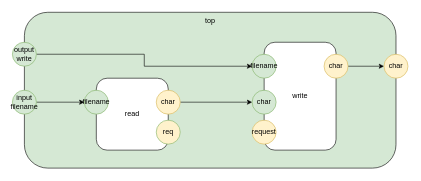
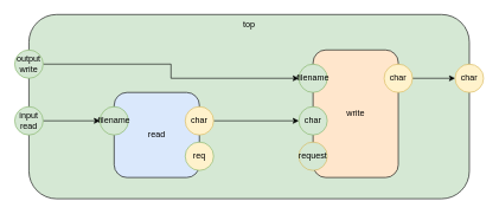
  <mxCell id="0" />
  <mxCell id="1" parent="0" />
  <mxCell id="2" value="top" style="rounded=1;whiteSpace=wrap;html=1;horizontal=1;verticalAlign=top;fillColor=#d5e8d4;" parent="1" vertex="1"><mxGeometry x="40" y="20" width="620" height="260" as="geometry" /></mxCell>
- <mxCell id="3" value="write" style="rounded=1;whiteSpace=wrap;html=1;" parent="1" vertex="1"><mxGeometry x="440" y="70" width="120" height="180" as="geometry" /></mxCell>
- <mxCell id="4" value="read" style="rounded=1;whiteSpace=wrap;html=1;" parent="1" vertex="1"><mxGeometry x="160" y="130" width="120" height="120" as="geometry" /></mxCell>
+ <mxCell id="3" value="write" style="rounded=1;whiteSpace=wrap;html=1;fillColor=#ffe6cc;" parent="1" vertex="1"><mxGeometry x="440" y="70" width="120" height="180" as="geometry" /></mxCell>
+ <mxCell id="4" value="read" style="rounded=1;whiteSpace=wrap;html=1;fillColor=#dae8fc;" parent="1" vertex="1"><mxGeometry x="160" y="130" width="120" height="120" as="geometry" /></mxCell>
  <mxCell id="5" value="filename" style="ellipse;whiteSpace=wrap;html=1;aspect=fixed;fillColor=#d5e8d4;strokeColor=#82b366;" parent="1" vertex="1"><mxGeometry x="420" y="90" width="40" height="40" as="geometry" /></mxCell>
  <mxCell id="6" style="edgeStyle=orthogonalEdgeStyle;rounded=0;orthogonalLoop=1;jettySize=auto;html=1;exitX=1;exitY=0.5;exitDx=0;exitDy=0;" parent="1" source="7" target="8" edge="1"><mxGeometry relative="1" as="geometry" /></mxCell>
  <mxCell id="7" value="char" style="ellipse;whiteSpace=wrap;html=1;aspect=fixed;fillColor=#fff2cc;strokeColor=#d6b656;" parent="1" vertex="1"><mxGeometry x="260" y="150" width="40" height="40" as="geometry" /></mxCell>
  <mxCell id="8" value="char" style="ellipse;whiteSpace=wrap;html=1;aspect=fixed;fillColor=#d5e8d4;strokeColor=#82b366;" parent="1" vertex="1"><mxGeometry x="420" y="150" width="40" height="40" as="geometry" /></mxCell>
  <mxCell id="9" value="filename" style="ellipse;whiteSpace=wrap;html=1;aspect=fixed;fillColor=#d5e8d4;strokeColor=#82b366;" parent="1" vertex="1"><mxGeometry x="140" y="150" width="40" height="40" as="geometry" /></mxCell>
  <mxCell id="10" style="edgeStyle=orthogonalEdgeStyle;rounded=0;orthogonalLoop=1;jettySize=auto;html=1;exitX=1;exitY=0.5;exitDx=0;exitDy=0;entryX=0;entryY=0.5;entryDx=0;entryDy=0;" parent="1" source="11" target="9" edge="1"><mxGeometry relative="1" as="geometry" /></mxCell>
- <mxCell id="11" value="input filename" style="ellipse;whiteSpace=wrap;html=1;aspect=fixed;fillColor=#d5e8d4;strokeColor=#82b366;" parent="1" vertex="1"><mxGeometry x="20" y="150" width="40" height="40" as="geometry" /></mxCell>
+ <mxCell id="11" value="input read" style="ellipse;whiteSpace=wrap;html=1;aspect=fixed;fillColor=#d5e8d4;strokeColor=#82b366;" parent="1" vertex="1"><mxGeometry x="20" y="150" width="40" height="40" as="geometry" /></mxCell>
  <mxCell id="12" style="edgeStyle=orthogonalEdgeStyle;rounded=0;orthogonalLoop=1;jettySize=auto;html=1;exitX=1;exitY=0.5;exitDx=0;exitDy=0;entryX=0;entryY=0.5;entryDx=0;entryDy=0;" parent="1" source="13" target="5" edge="1"><mxGeometry relative="1" as="geometry" /></mxCell>
  <mxCell id="13" value="output write" style="ellipse;whiteSpace=wrap;html=1;aspect=fixed;fillColor=#d5e8d4;strokeColor=#82b366;" parent="1" vertex="1"><mxGeometry x="20" y="70" width="40" height="40" as="geometry" /></mxCell>
- <mxCell id="14" value="request" style="ellipse;whiteSpace=wrap;html=1;aspect=fixed;fillColor=#fff2cc;strokeColor=#d6b656;" parent="1" vertex="1"><mxGeometry x="420" y="200" width="40" height="40" as="geometry" /></mxCell>
+ <mxCell id="14" value="request" style="ellipse;whiteSpace=wrap;html=1;aspect=fixed;fillColor=#d5e8d4;strokeColor=#d6b656;" parent="1" vertex="1"><mxGeometry x="420" y="200" width="40" height="40" as="geometry" /></mxCell>
  <mxCell id="15" value="req" style="ellipse;whiteSpace=wrap;html=1;aspect=fixed;fillColor=#fff2cc;strokeColor=#82b366;" parent="1" vertex="1"><mxGeometry x="260" y="200" width="40" height="40" as="geometry" /></mxCell>
  <mxCell id="16" style="edgeStyle=orthogonalEdgeStyle;rounded=0;orthogonalLoop=1;jettySize=auto;html=1;exitX=1;exitY=0.5;exitDx=0;exitDy=0;" edge="1" parent="1" source="17" target="18"><mxGeometry relative="1" as="geometry" /></mxCell>
  <mxCell id="17" value="char" style="ellipse;whiteSpace=wrap;html=1;aspect=fixed;fillColor=#fff2cc;strokeColor=#d6b656;" parent="1" vertex="1"><mxGeometry x="540" y="90" width="40" height="40" as="geometry" /></mxCell>
  <mxCell id="18" value="char" style="ellipse;whiteSpace=wrap;html=1;aspect=fixed;fillColor=#fff2cc;strokeColor=#d6b656;" vertex="1" parent="1"><mxGeometry x="640" y="90" width="40" height="40" as="geometry" /></mxCell>
